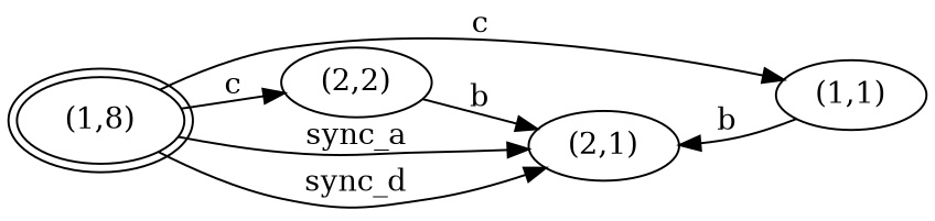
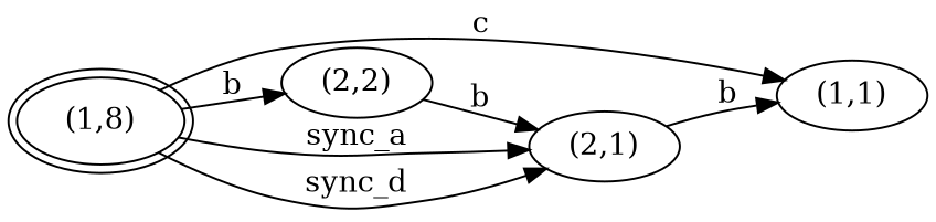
  digraph {
    mclimit=10.0
    nodesep=0.05
    rankdir=LR
    n1 [height=0.25 label="(1,8)" peripheries=2 width=0.25]
    n2 [height=0.25 label="(2,2)" width=0.25]
    n3 [height=0.25 label="(1,1)" width=0.25]
    n4 [height=0.25 label="(2,1)" width=0.25]
-   n1 -> n2 [label=c]
+   n1 -> n2 [label=b]
    n1 -> n3 [label=c]
    n1 -> n4 [label=sync_d]
    n1 -> n4 [label=sync_a]
    n2 -> n4 [label=b]
-   n3 -> n4 [label=b]
+   n4 -> n3 [label=b]
  }
